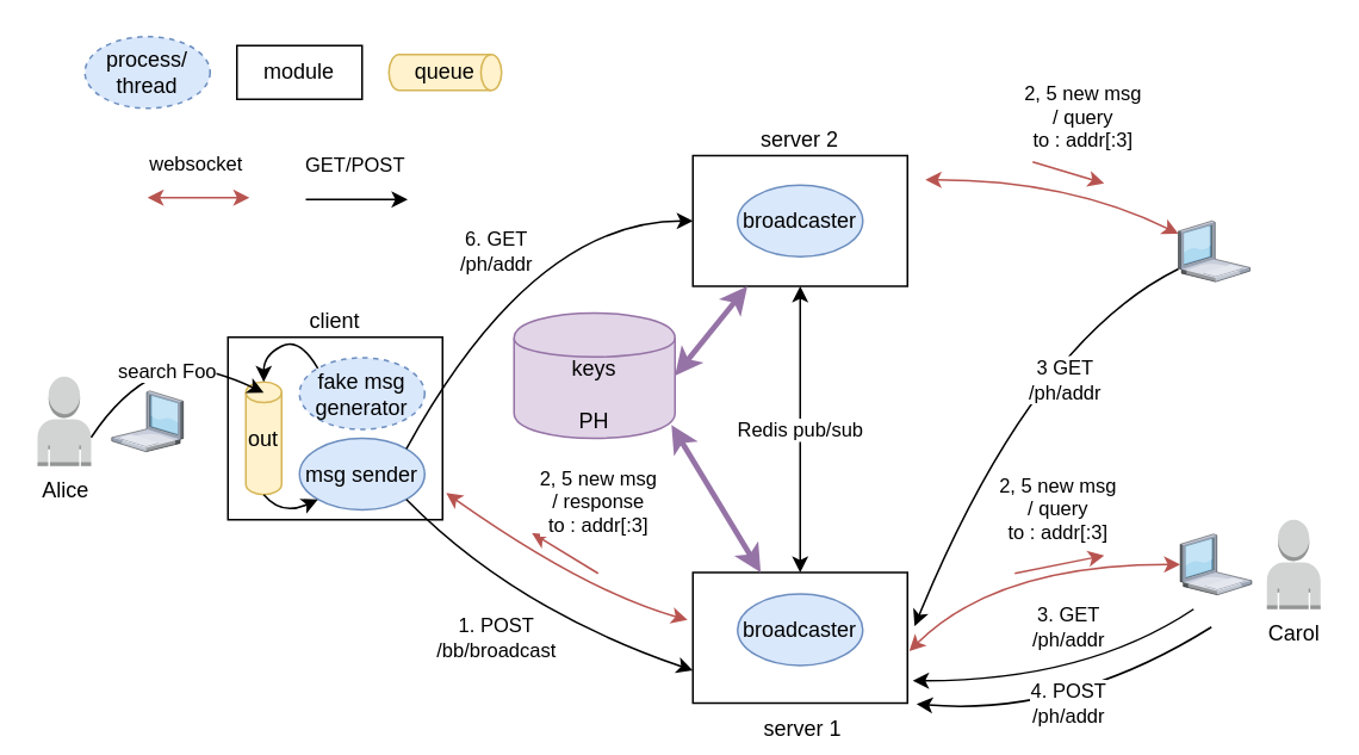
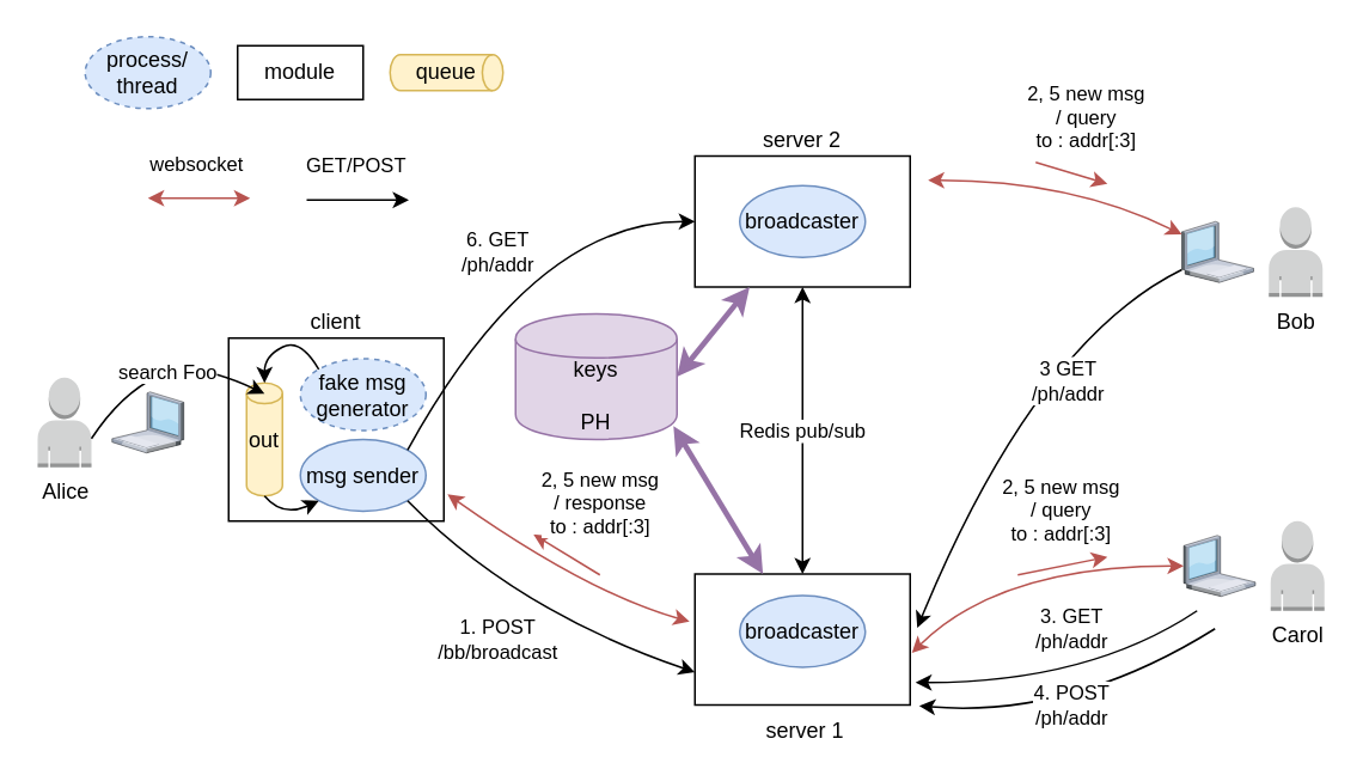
  <mxCell id="0" />
  <mxCell id="1" parent="0" />
  <mxCell id="2" value="client" style="rounded=0;whiteSpace=wrap;html=1;labelPosition=center;verticalLabelPosition=top;align=center;verticalAlign=bottom;" parent="1" vertex="1"><mxGeometry x="127" y="188" width="120" height="102" as="geometry" /></mxCell>
  <mxCell id="3" value="&lt;div&gt;process/&lt;/div&gt;&lt;div&gt;thread&lt;br&gt;&lt;/div&gt;" style="ellipse;whiteSpace=wrap;html=1;fillColor=#dae8fc;strokeColor=#6c8ebf;dashed=1;" parent="1" vertex="1"><mxGeometry x="47" y="20" width="70" height="40" as="geometry" /></mxCell>
  <mxCell id="4" value="module" style="rounded=0;whiteSpace=wrap;html=1;" parent="1" vertex="1"><mxGeometry x="132" y="25" width="70" height="30" as="geometry" /></mxCell>
  <mxCell id="5" value="queue" style="strokeWidth=1;html=1;shape=mxgraph.flowchart.direct_data;whiteSpace=wrap;fillColor=#fff2cc;strokeColor=#d6b656;" parent="1" vertex="1"><mxGeometry x="217" y="30" width="63" height="20" as="geometry" /></mxCell>
  <mxCell id="6" value="Alice" style="outlineConnect=0;dashed=0;verticalLabelPosition=bottom;verticalAlign=top;align=center;html=1;shape=mxgraph.aws3.user;fillColor=#D2D3D3;gradientColor=none;strokeWidth=1;" parent="1" vertex="1"><mxGeometry x="20.5" y="210" width="30" height="50" as="geometry" /></mxCell>
  <mxCell id="7" value="" style="verticalLabelPosition=bottom;aspect=fixed;html=1;verticalAlign=top;strokeColor=none;align=center;outlineConnect=0;shape=mxgraph.citrix.laptop_1;" parent="1" vertex="1"><mxGeometry x="62" y="218" width="40" height="34" as="geometry" /></mxCell>
  <mxCell id="8" value="out" style="strokeWidth=1;html=1;shape=mxgraph.flowchart.direct_data;whiteSpace=wrap;direction=north;fillColor=#fff2cc;strokeColor=#d6b656;" parent="1" vertex="1"><mxGeometry x="137" y="213" width="20" height="63" as="geometry" /></mxCell>
  <mxCell id="9" value="fake msg&lt;br&gt;generator" style="ellipse;whiteSpace=wrap;html=1;fillColor=#dae8fc;strokeColor=#6c8ebf;dashed=1;" parent="1" vertex="1"><mxGeometry x="167" y="199.5" width="70" height="40" as="geometry" /></mxCell>
  <mxCell id="10" value="" style="curved=1;endArrow=classic;html=1;entryX=1;entryY=0.5;entryDx=0;entryDy=0;entryPerimeter=0;exitX=0;exitY=0;exitDx=0;exitDy=0;" parent="1" source="9" target="8" edge="1"><mxGeometry width="50" height="50" relative="1" as="geometry"><mxPoint x="-53" y="388" as="sourcePoint" /><mxPoint x="-3" y="338" as="targetPoint" /><Array as="points"><mxPoint x="167" y="188" /><mxPoint x="147" y="198" /></Array></mxGeometry></mxCell>
  <mxCell id="11" value="msg sender" style="ellipse;whiteSpace=wrap;html=1;fillColor=#dae8fc;strokeColor=#6c8ebf;" parent="1" vertex="1"><mxGeometry x="167" y="244.5" width="70" height="40" as="geometry" /></mxCell>
  <mxCell id="12" value="" style="curved=1;endArrow=classic;html=1;entryX=0;entryY=1;entryDx=0;entryDy=0;exitX=0;exitY=0.5;exitDx=0;exitDy=0;exitPerimeter=0;" parent="1" source="8" target="11" edge="1"><mxGeometry width="50" height="50" relative="1" as="geometry"><mxPoint x="187.251" y="215.358" as="sourcePoint" /><mxPoint x="157" y="223" as="targetPoint" /><Array as="points"><mxPoint x="157" y="288" /></Array></mxGeometry></mxCell>
  <mxCell id="13" value="&amp;nbsp;server 1" style="rounded=0;whiteSpace=wrap;html=1;strokeWidth=1;gradientColor=#ffffff;align=center;labelPosition=center;verticalLabelPosition=bottom;verticalAlign=top;" parent="1" vertex="1"><mxGeometry x="387" y="319.5" width="120" height="73" as="geometry" /></mxCell>
  <mxCell id="14" value="&lt;div&gt;keys&lt;/div&gt;&lt;div&gt;&lt;br&gt;&lt;/div&gt;PH" style="shape=cylinder;whiteSpace=wrap;html=1;boundedLbl=1;backgroundOutline=1;strokeWidth=1;fillColor=#e1d5e7;strokeColor=#9673a6;" parent="1" vertex="1"><mxGeometry x="287" y="174.5" width="90" height="70" as="geometry" /></mxCell>
  <mxCell id="15" value="search Foo" style="curved=1;endArrow=classic;html=1;exitX=1;exitY=0.68;exitDx=0;exitDy=0;exitPerimeter=0;" parent="1" source="6" edge="1"><mxGeometry width="50" height="50" relative="1" as="geometry"><mxPoint x="267.251" y="167.358" as="sourcePoint" /><mxPoint x="147" y="219" as="targetPoint" /><Array as="points"><mxPoint x="67" y="219" /><mxPoint x="107" y="200" /></Array></mxGeometry></mxCell>
+ <mxCell id="16" value="Bob" style="outlineConnect=0;dashed=0;verticalLabelPosition=bottom;verticalAlign=top;align=center;html=1;shape=mxgraph.aws3.user;fillColor=#D2D3D3;gradientColor=none;strokeWidth=1;" parent="1" vertex="1"><mxGeometry x="707" y="115" width="30" height="50" as="geometry" /></mxCell>
  <mxCell id="17" value="" style="verticalLabelPosition=bottom;aspect=fixed;html=1;verticalAlign=top;strokeColor=none;align=center;outlineConnect=0;shape=mxgraph.citrix.laptop_1;flipH=1;" parent="1" vertex="1"><mxGeometry x="658.5" y="123" width="40" height="34" as="geometry" /></mxCell>
  <mxCell id="18" value="Carol" style="outlineConnect=0;dashed=0;verticalLabelPosition=bottom;verticalAlign=top;align=center;html=1;shape=mxgraph.aws3.user;fillColor=#D2D3D3;gradientColor=none;strokeWidth=1;" parent="1" vertex="1"><mxGeometry x="708" y="290" width="30" height="50" as="geometry" /></mxCell>
  <mxCell id="19" value="" style="verticalLabelPosition=bottom;aspect=fixed;html=1;verticalAlign=top;strokeColor=none;align=center;outlineConnect=0;shape=mxgraph.citrix.laptop_1;flipH=1;" parent="1" vertex="1"><mxGeometry x="659.5" y="298" width="40" height="34" as="geometry" /></mxCell>
  <mxCell id="20" value="" style="curved=1;endArrow=classic;html=1;startArrow=classic;startFill=1;fillColor=#f8cecc;strokeColor=#b85450;" parent="1" target="17" edge="1"><mxGeometry width="50" height="50" relative="1" as="geometry"><mxPoint x="517" y="100" as="sourcePoint" /><mxPoint x="657" y="130" as="targetPoint" /><Array as="points"><mxPoint x="597" y="100" /></Array></mxGeometry></mxCell>
  <mxCell id="21" value="websocket" style="endArrow=classic;startArrow=classic;html=1;fillColor=#f8cecc;strokeColor=#b85450;" parent="1" edge="1"><mxGeometry x="-0.053" y="19" width="50" height="50" relative="1" as="geometry"><mxPoint x="82" y="110" as="sourcePoint" /><mxPoint x="139" y="110" as="targetPoint" /><mxPoint as="offset" /></mxGeometry></mxCell>
  <mxCell id="22" value="GET/POST" style="endArrow=classic;startArrow=none;html=1;startFill=0;" parent="1" edge="1"><mxGeometry x="-0.053" y="19" width="50" height="50" relative="1" as="geometry"><mxPoint x="170.5" y="111" as="sourcePoint" /><mxPoint x="227.5" y="111" as="targetPoint" /><mxPoint as="offset" /></mxGeometry></mxCell>
  <mxCell id="23" value="" style="curved=1;endArrow=classic;html=1;exitX=1.008;exitY=0.603;exitDx=0;exitDy=0;startArrow=classic;startFill=1;fillColor=#f8cecc;strokeColor=#b85450;exitPerimeter=0;" parent="1" source="13" target="19" edge="1"><mxGeometry width="50" height="50" relative="1" as="geometry"><mxPoint x="517" y="274.5" as="sourcePoint" /><mxPoint x="676.98" y="169.992" as="targetPoint" /><Array as="points"><mxPoint x="557" y="315" /></Array></mxGeometry></mxCell>
  <mxCell id="24" value="2, 5 new msg&lt;br&gt;&lt;div&gt;/ query &lt;br&gt;to : addr[:3]&lt;br&gt;&lt;/div&gt;" style="endArrow=classic;startArrow=none;html=1;fillColor=#f8cecc;strokeColor=#b85450;startFill=0;" parent="1" edge="1"><mxGeometry x="-0.04" y="32" width="50" height="50" relative="1" as="geometry"><mxPoint x="577" y="90" as="sourcePoint" /><mxPoint x="617" y="102" as="targetPoint" /><mxPoint as="offset" /></mxGeometry></mxCell>
  <mxCell id="25" value="2, 5 new msg&lt;br&gt;/ query &lt;br&gt;to : addr[:3]" style="endArrow=classic;startArrow=none;html=1;fillColor=#f8cecc;strokeColor=#b85450;startFill=0;" parent="1" edge="1"><mxGeometry x="0.205" y="31" width="50" height="50" relative="1" as="geometry"><mxPoint x="567" y="320" as="sourcePoint" /><mxPoint x="617" y="310" as="targetPoint" /><mxPoint as="offset" /></mxGeometry></mxCell>
  <mxCell id="26" value="&lt;div&gt;3. GET&lt;/div&gt;&lt;div&gt;/ph/addr&lt;br&gt;&lt;/div&gt;" style="curved=1;endArrow=none;html=1;startArrow=classic;startFill=1;endFill=0;" parent="1" edge="1"><mxGeometry x="0.246" y="31" width="50" height="50" relative="1" as="geometry"><mxPoint x="510" y="380" as="sourcePoint" /><mxPoint x="667" y="340" as="targetPoint" /><Array as="points"><mxPoint x="607" y="380" /></Array><mxPoint x="1" as="offset" /></mxGeometry></mxCell>
  <mxCell id="27" value="&lt;div&gt;broadcaster&lt;/div&gt;" style="ellipse;whiteSpace=wrap;html=1;fillColor=#dae8fc;strokeColor=#6c8ebf;" parent="1" vertex="1"><mxGeometry x="412" y="331.5" width="70" height="40" as="geometry" /></mxCell>
  <mxCell id="28" value="2, 5 new msg&lt;br&gt;&lt;div&gt;/ response&lt;br&gt;to : addr[:3]&lt;br&gt;&lt;/div&gt;" style="endArrow=classic;startArrow=none;html=1;fillColor=#f8cecc;strokeColor=#b85450;startFill=0;" parent="1" edge="1"><mxGeometry x="-0.04" y="-34" width="50" height="50" relative="1" as="geometry"><mxPoint x="334" y="320" as="sourcePoint" /><mxPoint x="297" y="297.5" as="targetPoint" /><mxPoint as="offset" /></mxGeometry></mxCell>
  <mxCell id="29" value="&lt;div&gt;4. POST&lt;/div&gt;&lt;div&gt;/ph/addr&lt;br&gt;&lt;/div&gt;" style="curved=1;endArrow=none;html=1;startArrow=classic;startFill=1;endFill=0;exitX=1.042;exitY=1.007;exitDx=0;exitDy=0;exitPerimeter=0;" parent="1" source="13" edge="1"><mxGeometry x="-0.057" y="7" width="50" height="50" relative="1" as="geometry"><mxPoint x="517" y="400" as="sourcePoint" /><mxPoint x="677" y="350" as="targetPoint" /><Array as="points"><mxPoint x="597" y="400" /></Array><mxPoint x="4" y="-1" as="offset" /></mxGeometry></mxCell>
  <mxCell id="30" value="&lt;div&gt;3 GET&lt;/div&gt;&lt;div&gt;/ph/addr&lt;br&gt;&lt;/div&gt;" style="curved=1;endArrow=none;html=1;startArrow=classic;startFill=1;endFill=0;exitX=1.033;exitY=0.411;exitDx=0;exitDy=0;exitPerimeter=0;" parent="1" source="13" target="17" edge="1"><mxGeometry x="0.36" y="-27" width="50" height="50" relative="1" as="geometry"><mxPoint x="517" y="265" as="sourcePoint" /><mxPoint x="676.98" y="169.992" as="targetPoint" /><Array as="points"><mxPoint x="577" y="190" /></Array><mxPoint y="1" as="offset" /></mxGeometry></mxCell>
  <mxCell id="31" value="&lt;div&gt;&lt;br&gt;&lt;/div&gt;&lt;div&gt;server 2&lt;br&gt;&lt;/div&gt;" style="rounded=0;whiteSpace=wrap;html=1;strokeWidth=1;gradientColor=#ffffff;align=center;labelPosition=center;verticalLabelPosition=top;verticalAlign=bottom;" parent="1" vertex="1"><mxGeometry x="387" y="86.5" width="120" height="73" as="geometry" /></mxCell>
  <mxCell id="32" value="&lt;div&gt;6. GET&lt;/div&gt;&lt;div&gt;/ph/addr&lt;br&gt;&lt;/div&gt;" style="curved=1;endArrow=none;html=1;startArrow=classic;startFill=1;endFill=0;entryX=1;entryY=0;entryDx=0;entryDy=0;exitX=0;exitY=0.5;exitDx=0;exitDy=0;" parent="1" source="31" target="11" edge="1"><mxGeometry x="-0.235" y="26" width="50" height="50" relative="1" as="geometry"><mxPoint x="67" y="356" as="sourcePoint" /><mxPoint x="247" y="396" as="targetPoint" /><Array as="points"><mxPoint x="297" y="123" /></Array><mxPoint x="-43" y="4" as="offset" /></mxGeometry></mxCell>
  <mxCell id="33" value="&lt;div&gt;broadcaster&lt;/div&gt;" style="ellipse;whiteSpace=wrap;html=1;fillColor=#dae8fc;strokeColor=#6c8ebf;" parent="1" vertex="1"><mxGeometry x="412" y="103" width="70" height="40" as="geometry" /></mxCell>
  <mxCell id="34" value="&lt;div&gt;Redis pub/sub&lt;/div&gt;" style="edgeStyle=orthogonalEdgeStyle;rounded=0;orthogonalLoop=1;jettySize=auto;html=1;startArrow=classic;startFill=1;endArrow=classic;endFill=1;entryX=0.5;entryY=1;entryDx=0;entryDy=0;" parent="1" source="13" target="31" edge="1"><mxGeometry relative="1" as="geometry"><mxPoint x="447" y="319.5" as="sourcePoint" /><mxPoint x="447" y="269.5" as="targetPoint" /></mxGeometry></mxCell>
  <mxCell id="35" value="&lt;div&gt;1. POST&lt;/div&gt;&lt;div&gt;/bb/broadcast&lt;/div&gt;" style="curved=1;endArrow=none;html=1;startArrow=classic;startFill=1;endFill=0;entryX=1;entryY=1;entryDx=0;entryDy=0;exitX=0;exitY=0.75;exitDx=0;exitDy=0;" parent="1" source="13" target="11" edge="1"><mxGeometry x="0.103" y="19" width="50" height="50" relative="1" as="geometry"><mxPoint x="397" y="133" as="sourcePoint" /><mxPoint x="236.749" y="260.358" as="targetPoint" /><Array as="points"><mxPoint x="287" y="340" /></Array><mxPoint x="4" y="3" as="offset" /></mxGeometry></mxCell>
  <mxCell id="36" value="" style="curved=1;endArrow=classic;html=1;startArrow=classic;startFill=1;endFill=1;entryX=1.017;entryY=0.853;entryDx=0;entryDy=0;exitX=-0.025;exitY=0.363;exitDx=0;exitDy=0;exitPerimeter=0;entryPerimeter=0;fillColor=#f8cecc;strokeColor=#b85450;" parent="1" source="13" target="2" edge="1"><mxGeometry x="0.095" y="-19" width="50" height="50" relative="1" as="geometry"><mxPoint x="397" y="384.25" as="sourcePoint" /><mxPoint x="236.749" y="288.642" as="targetPoint" /><Array as="points"><mxPoint x="327" y="330" /></Array><mxPoint as="offset" /></mxGeometry></mxCell>
  <mxCell id="37" value="" style="endArrow=classic;startArrow=classic;html=1;fillColor=#e1d5e7;strokeColor=#9673a6;strokeWidth=3;entryX=0.978;entryY=0.893;entryDx=0;entryDy=0;entryPerimeter=0;" parent="1" source="13" target="14" edge="1"><mxGeometry width="50" height="50" relative="1" as="geometry"><mxPoint x="17" y="480" as="sourcePoint" /><mxPoint x="67" y="430" as="targetPoint" /></mxGeometry></mxCell>
  <mxCell id="38" value="" style="endArrow=classic;startArrow=classic;html=1;fillColor=#e1d5e7;strokeColor=#9673a6;strokeWidth=3;exitX=1;exitY=0.5;exitDx=0;exitDy=0;" parent="1" source="14" target="31" edge="1"><mxGeometry width="50" height="50" relative="1" as="geometry"><mxPoint x="17" y="480" as="sourcePoint" /><mxPoint x="67" y="430" as="targetPoint" /></mxGeometry></mxCell>
